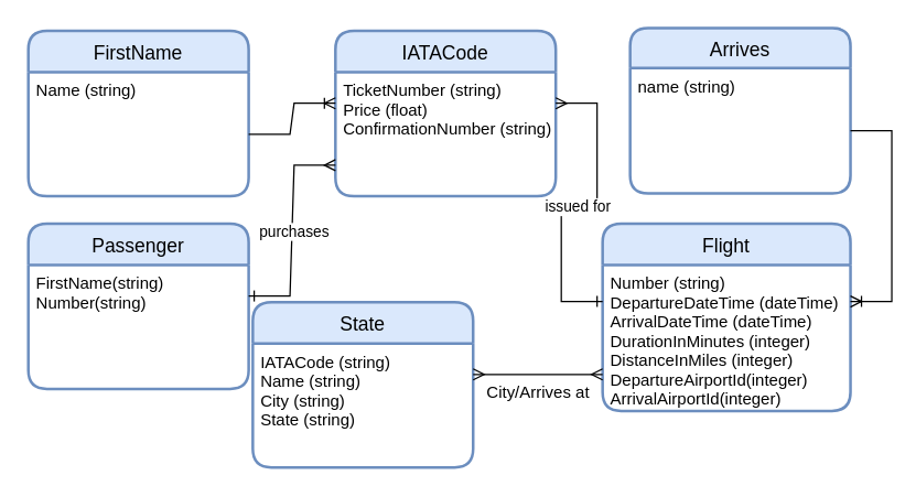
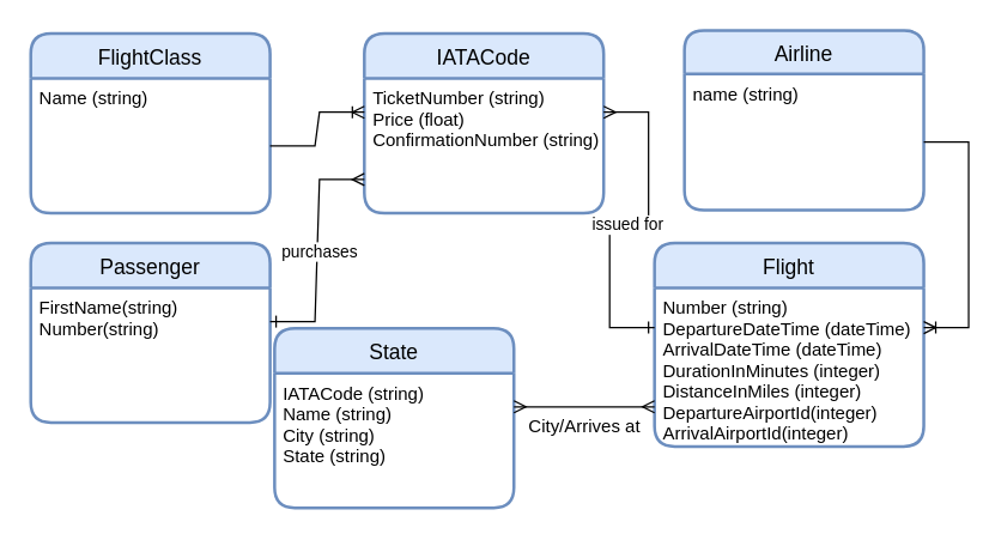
  <mxCell id="0" />
  <mxCell id="1" parent="0" />
  <mxCell id="2" value="Flight" style="swimlane;childLayout=stackLayout;horizontal=1;startSize=30;horizontalStack=0;rounded=1;fontSize=14;fontStyle=0;strokeWidth=2;resizeParent=0;resizeLast=1;shadow=0;dashed=0;align=center;fillColor=#dae8fc;strokeColor=#6c8ebf;" vertex="1" parent="1"><mxGeometry x="437" y="162" width="180" height="136" as="geometry" /></mxCell>
  <mxCell id="3" value="Number (string)&#10;DepartureDateTime (dateTime)&#10;ArrivalDateTime (dateTime)&#10;DurationInMinutes (integer)&#10;DistanceInMiles (integer)&#10;DepartureAirportId(integer)&#10;ArrivalAirportId(integer)&#10;" style="align=left;strokeColor=none;fillColor=none;spacingLeft=4;fontSize=12;verticalAlign=top;resizable=0;rotatable=0;part=1;" vertex="1" parent="2"><mxGeometry y="30" width="180" height="106" as="geometry" /></mxCell>
  <mxCell id="4" value="Passenger" style="swimlane;childLayout=stackLayout;horizontal=1;startSize=30;horizontalStack=0;rounded=1;fontSize=14;fontStyle=0;strokeWidth=2;resizeParent=0;resizeLast=1;shadow=0;dashed=0;align=center;fillColor=#dae8fc;strokeColor=#6c8ebf;" vertex="1" parent="1"><mxGeometry x="20" y="162" width="160" height="120" as="geometry" /></mxCell>
  <mxCell id="5" value="FirstName(string)&#10;Number(string)" style="align=left;strokeColor=none;fillColor=none;spacingLeft=4;fontSize=12;verticalAlign=top;resizable=0;rotatable=0;part=1;" vertex="1" parent="4"><mxGeometry y="30" width="160" height="90" as="geometry" /></mxCell>
  <mxCell id="6" value="IATACode" style="swimlane;childLayout=stackLayout;horizontal=1;startSize=30;horizontalStack=0;rounded=1;fontSize=14;fontStyle=0;strokeWidth=2;resizeParent=0;resizeLast=1;shadow=0;dashed=0;align=center;fillColor=#dae8fc;strokeColor=#6c8ebf;" vertex="1" parent="1"><mxGeometry x="243" y="22" width="160" height="120" as="geometry" /></mxCell>
  <mxCell id="7" value="TicketNumber (string)&#10;Price (float)&#10;ConfirmationNumber (string)&#10;&#10;" style="align=left;strokeColor=none;fillColor=none;spacingLeft=4;fontSize=12;verticalAlign=top;resizable=0;rotatable=0;part=1;" vertex="1" parent="6"><mxGeometry y="30" width="160" height="90" as="geometry" /></mxCell>
  <mxCell id="8" value="State" style="swimlane;childLayout=stackLayout;horizontal=1;startSize=30;horizontalStack=0;rounded=1;fontSize=14;fontStyle=0;strokeWidth=2;resizeParent=0;resizeLast=1;shadow=0;dashed=0;align=center;fillColor=#dae8fc;strokeColor=#6c8ebf;" vertex="1" parent="1"><mxGeometry x="183" y="219" width="160" height="120" as="geometry" /></mxCell>
  <mxCell id="9" value="IATACode (string)&#10;Name (string)&#10;City (string)&#10;State (string)&#10;" style="align=left;strokeColor=none;fillColor=none;spacingLeft=4;fontSize=12;verticalAlign=top;resizable=0;rotatable=0;part=1;" vertex="1" parent="8"><mxGeometry y="30" width="160" height="90" as="geometry" /></mxCell>
  <mxCell id="10" value="" style="edgeStyle=entityRelationEdgeStyle;fontSize=12;html=1;endArrow=ERmany;startArrow=ERmany;rounded=0;exitX=1;exitY=0.25;exitDx=0;exitDy=0;entryX=0;entryY=0.75;entryDx=0;entryDy=0;" edge="1" parent="1" source="9" target="3"><mxGeometry width="100" height="100" relative="1" as="geometry"><mxPoint x="318" y="442" as="sourcePoint" /><mxPoint x="418" y="342" as="targetPoint" /></mxGeometry></mxCell>
  <mxCell id="11" value="City/Arrives at" style="text;html=1;align=center;verticalAlign=middle;resizable=0;points=[];autosize=1;strokeColor=none;fillColor=none;" vertex="1" parent="1"><mxGeometry x="335" y="275" width="110" height="20" as="geometry" /></mxCell>
  <mxCell id="12" value="" style="edgeStyle=entityRelationEdgeStyle;fontSize=12;html=1;endArrow=ERmany;startArrow=ERone;rounded=0;exitX=1;exitY=0.25;exitDx=0;exitDy=0;entryX=0;entryY=0.75;entryDx=0;entryDy=0;startFill=0;" edge="1" parent="1" source="5" target="7"><mxGeometry width="100" height="100" relative="1" as="geometry"><mxPoint x="318" y="262" as="sourcePoint" /><mxPoint x="418" y="162" as="targetPoint" /></mxGeometry></mxCell>
  <mxCell id="13" value="purchases" style="edgeLabel;html=1;align=center;verticalAlign=middle;resizable=0;points=[];" vertex="1" connectable="0" parent="12"><mxGeometry x="-0.005" y="-1" relative="1" as="geometry"><mxPoint as="offset" /></mxGeometry></mxCell>
  <mxCell id="14" value="" style="edgeStyle=entityRelationEdgeStyle;fontSize=12;html=1;endArrow=ERone;startArrow=ERmany;rounded=0;entryX=0;entryY=0.25;entryDx=0;entryDy=0;exitX=1;exitY=0.25;exitDx=0;exitDy=0;endFill=0;" edge="1" parent="1" source="7" target="3"><mxGeometry width="100" height="100" relative="1" as="geometry"><mxPoint x="318" y="262" as="sourcePoint" /><mxPoint x="418" y="162" as="targetPoint" /></mxGeometry></mxCell>
  <mxCell id="15" value="issued for" style="edgeLabel;html=1;align=center;verticalAlign=middle;resizable=0;points=[];" vertex="1" connectable="0" parent="14"><mxGeometry x="0.016" y="3" relative="1" as="geometry"><mxPoint as="offset" /></mxGeometry></mxCell>
- <mxCell id="16" value="Arrives" style="swimlane;childLayout=stackLayout;horizontal=1;startSize=29;horizontalStack=0;rounded=1;fontSize=14;fontStyle=0;strokeWidth=2;resizeParent=0;resizeLast=1;shadow=0;dashed=0;align=center;fillColor=#dae8fc;strokeColor=#6c8ebf;" vertex="1" parent="1"><mxGeometry x="457" y="20" width="160" height="120" as="geometry" /></mxCell>
+ <mxCell id="16" value="Airline" style="swimlane;childLayout=stackLayout;horizontal=1;startSize=29;horizontalStack=0;rounded=1;fontSize=14;fontStyle=0;strokeWidth=2;resizeParent=0;resizeLast=1;shadow=0;dashed=0;align=center;fillColor=#dae8fc;strokeColor=#6c8ebf;" vertex="1" parent="1"><mxGeometry x="457" y="20" width="160" height="120" as="geometry" /></mxCell>
  <mxCell id="17" value="name (string)" style="align=left;strokeColor=none;fillColor=none;spacingLeft=4;fontSize=12;verticalAlign=top;resizable=0;rotatable=0;part=1;" vertex="1" parent="16"><mxGeometry y="29" width="160" height="91" as="geometry" /></mxCell>
- <mxCell id="18" value="FirstName" style="swimlane;childLayout=stackLayout;horizontal=1;startSize=30;horizontalStack=0;rounded=1;fontSize=14;fontStyle=0;strokeWidth=2;resizeParent=0;resizeLast=1;shadow=0;dashed=0;align=center;fillColor=#dae8fc;strokeColor=#6c8ebf;" vertex="1" parent="1"><mxGeometry x="20" y="22" width="160" height="120" as="geometry" /></mxCell>
+ <mxCell id="18" value="FlightClass" style="swimlane;childLayout=stackLayout;horizontal=1;startSize=30;horizontalStack=0;rounded=1;fontSize=14;fontStyle=0;strokeWidth=2;resizeParent=0;resizeLast=1;shadow=0;dashed=0;align=center;fillColor=#dae8fc;strokeColor=#6c8ebf;" vertex="1" parent="1"><mxGeometry x="20" y="22" width="160" height="120" as="geometry" /></mxCell>
  <mxCell id="19" value="Name (string)" style="align=left;strokeColor=none;fillColor=none;spacingLeft=4;fontSize=12;verticalAlign=top;resizable=0;rotatable=0;part=1;" vertex="1" parent="18"><mxGeometry y="30" width="160" height="90" as="geometry" /></mxCell>
  <mxCell id="20" value="" style="edgeStyle=entityRelationEdgeStyle;fontSize=12;html=1;endArrow=ERoneToMany;rounded=0;exitX=1;exitY=0.5;exitDx=0;exitDy=0;entryX=1;entryY=0.25;entryDx=0;entryDy=0;" edge="1" parent="1" source="17" target="3"><mxGeometry width="100" height="100" relative="1" as="geometry"><mxPoint x="408" y="404" as="sourcePoint" /><mxPoint x="508" y="304" as="targetPoint" /></mxGeometry></mxCell>
  <mxCell id="21" value="" style="edgeStyle=entityRelationEdgeStyle;fontSize=12;html=1;endArrow=ERoneToMany;rounded=0;exitX=1;exitY=0.5;exitDx=0;exitDy=0;entryX=0;entryY=0.25;entryDx=0;entryDy=0;" edge="1" parent="1" source="19" target="7"><mxGeometry width="100" height="100" relative="1" as="geometry"><mxPoint x="333" y="184" as="sourcePoint" /><mxPoint x="433" y="84" as="targetPoint" /></mxGeometry></mxCell>
